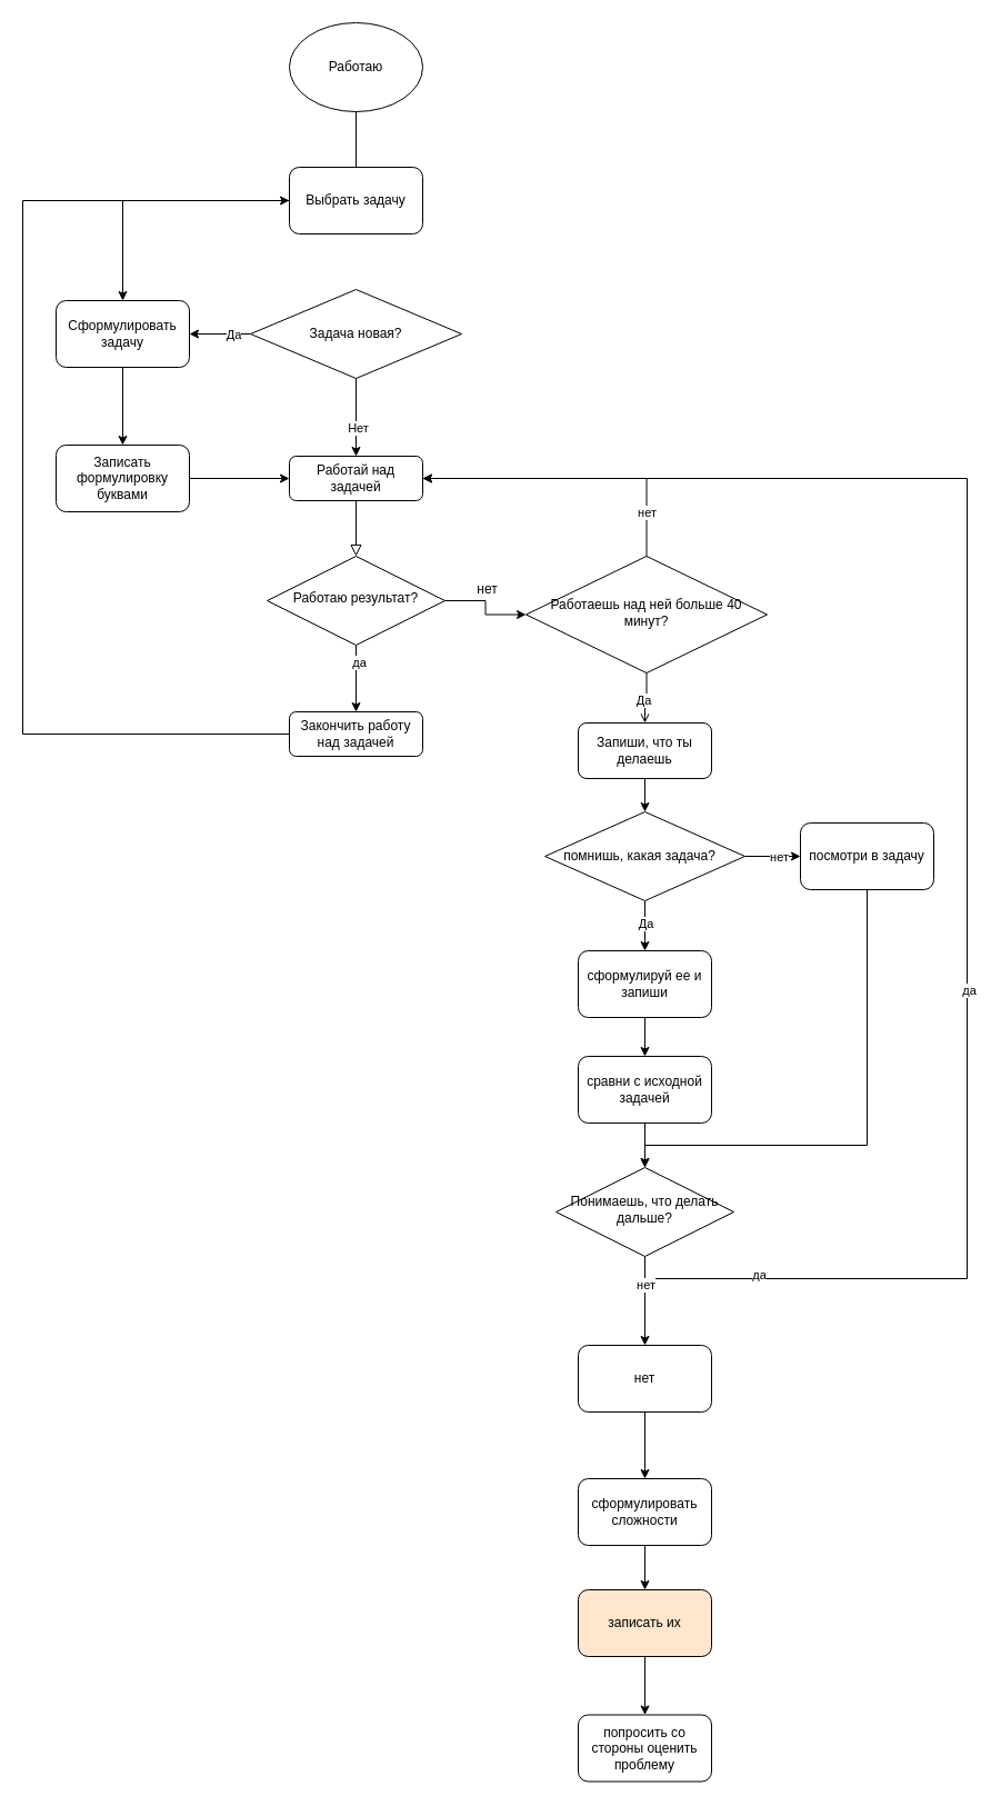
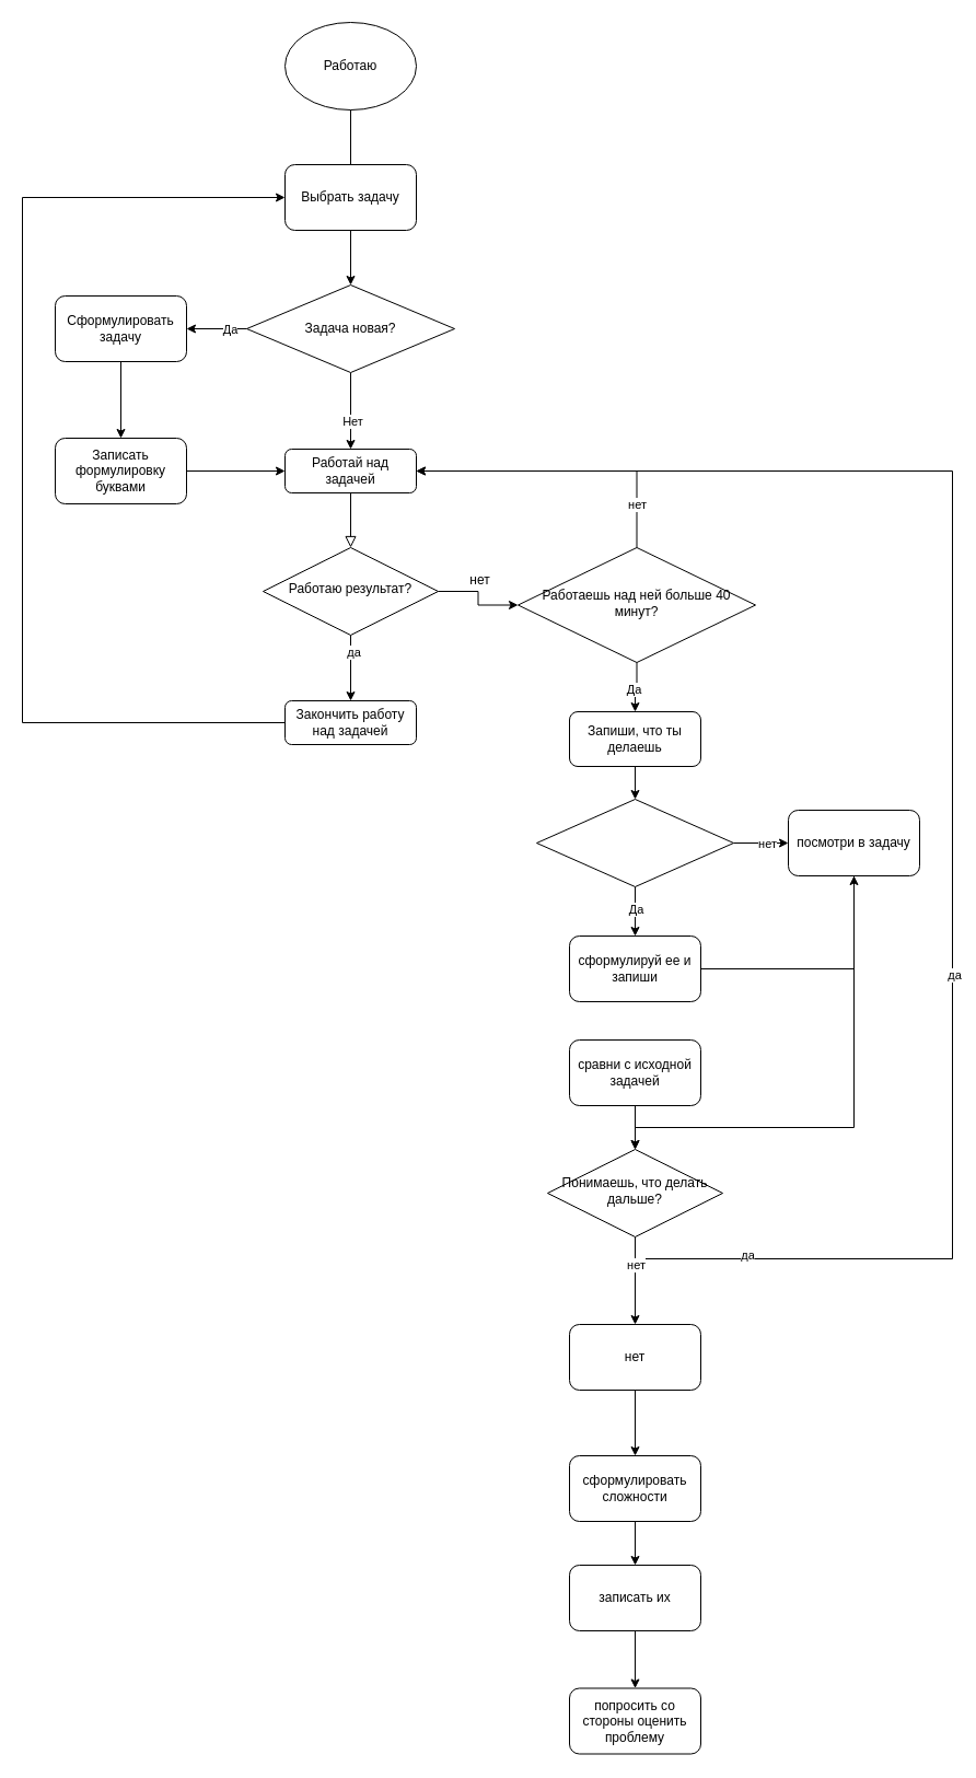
  <mxCell id="0" />
  <mxCell id="1" parent="0" />
  <mxCell id="2" value="" style="rounded=0;html=1;jettySize=auto;orthogonalLoop=1;fontSize=11;endArrow=block;endFill=0;endSize=8;strokeWidth=1;shadow=0;labelBackgroundColor=none;edgeStyle=orthogonalEdgeStyle;" parent="1" source="3" target="7" edge="1"><mxGeometry relative="1" as="geometry" /></mxCell>
  <mxCell id="3" value="Работай над задачей" style="rounded=1;whiteSpace=wrap;html=1;fontSize=12;glass=0;strokeWidth=1;shadow=0;" parent="1" vertex="1"><mxGeometry x="260" y="410" width="120" height="40" as="geometry" /></mxCell>
  <mxCell id="4" style="edgeStyle=orthogonalEdgeStyle;rounded=0;orthogonalLoop=1;jettySize=auto;html=1;" edge="1" parent="1" source="7" target="12"><mxGeometry relative="1" as="geometry" /></mxCell>
  <mxCell id="5" style="edgeStyle=orthogonalEdgeStyle;rounded=0;orthogonalLoop=1;jettySize=auto;html=1;entryX=0.5;entryY=0;entryDx=0;entryDy=0;" edge="1" parent="1" source="7" target="20"><mxGeometry relative="1" as="geometry" /></mxCell>
  <mxCell id="6" value="да" style="edgeLabel;html=1;align=center;verticalAlign=middle;resizable=0;points=[];" vertex="1" connectable="0" parent="5"><mxGeometry x="-0.494" y="2" relative="1" as="geometry"><mxPoint as="offset" /></mxGeometry></mxCell>
  <mxCell id="7" value="Работаю результат?" style="rhombus;whiteSpace=wrap;html=1;shadow=0;fontFamily=Helvetica;fontSize=12;align=center;strokeWidth=1;spacing=6;spacingTop=-4;" parent="1" vertex="1"><mxGeometry x="240" y="500" width="160" height="80" as="geometry" /></mxCell>
- <mxCell id="8" value="" style="edgeStyle=orthogonalEdgeStyle;rounded=0;orthogonalLoop=1;jettySize=auto;html=1;entryX=0.5;entryY=0;entryDx=0;entryDy=0;endArrow=open;" edge="1" parent="1" source="12" target="23"><mxGeometry relative="1" as="geometry" /></mxCell>
+ <mxCell id="8" value="" style="edgeStyle=orthogonalEdgeStyle;rounded=0;orthogonalLoop=1;jettySize=auto;html=1;entryX=0.5;entryY=0;entryDx=0;entryDy=0;" edge="1" parent="1" source="12" target="23"><mxGeometry relative="1" as="geometry" /></mxCell>
  <mxCell id="9" value="Да" style="edgeLabel;html=1;align=center;verticalAlign=middle;resizable=0;points=[];" vertex="1" connectable="0" parent="8"><mxGeometry x="0.128" y="-2" relative="1" as="geometry"><mxPoint as="offset" /></mxGeometry></mxCell>
  <mxCell id="10" style="edgeStyle=orthogonalEdgeStyle;rounded=0;orthogonalLoop=1;jettySize=auto;html=1;exitX=0.5;exitY=0;exitDx=0;exitDy=0;entryX=1;entryY=0.5;entryDx=0;entryDy=0;" edge="1" parent="1" source="12" target="3"><mxGeometry relative="1" as="geometry" /></mxCell>
  <mxCell id="11" value="нет" style="edgeLabel;html=1;align=center;verticalAlign=middle;resizable=0;points=[];" vertex="1" connectable="0" parent="10"><mxGeometry x="0.13" y="-2" relative="1" as="geometry"><mxPoint x="83" y="32" as="offset" /></mxGeometry></mxCell>
  <mxCell id="12" value="Работаешь над ней больше 40 минут?" style="rhombus;whiteSpace=wrap;html=1;shadow=0;fontFamily=Helvetica;fontSize=12;align=center;strokeWidth=1;spacing=6;spacingTop=-4;" parent="1" vertex="1"><mxGeometry x="473" y="500" width="217" height="105" as="geometry" /></mxCell>
  <mxCell id="13" value="" style="edgeStyle=orthogonalEdgeStyle;rounded=0;orthogonalLoop=1;jettySize=auto;html=1;entryX=1;entryY=0.5;entryDx=0;entryDy=0;" edge="1" parent="1" source="18" target="3"><mxGeometry relative="1" as="geometry"><mxPoint x="450" y="720" as="targetPoint" /><Array as="points"><mxPoint x="870" y="1150" /><mxPoint x="870" y="430" /></Array></mxGeometry></mxCell>
  <mxCell id="14" value="да" style="edgeLabel;html=1;align=center;verticalAlign=middle;resizable=0;points=[];" vertex="1" connectable="0" parent="13"><mxGeometry x="-0.25" y="-1" relative="1" as="geometry"><mxPoint as="offset" /></mxGeometry></mxCell>
  <mxCell id="15" value="да" style="edgeLabel;html=1;align=center;verticalAlign=middle;resizable=0;points=[];" vertex="1" connectable="0" parent="13"><mxGeometry x="-0.84" y="4" relative="1" as="geometry"><mxPoint as="offset" /></mxGeometry></mxCell>
  <mxCell id="16" value="" style="edgeStyle=orthogonalEdgeStyle;rounded=0;orthogonalLoop=1;jettySize=auto;html=1;entryX=0.5;entryY=0;entryDx=0;entryDy=0;" edge="1" parent="1" source="18" target="50"><mxGeometry relative="1" as="geometry"><mxPoint x="590" y="1180" as="targetPoint" /><Array as="points" /></mxGeometry></mxCell>
  <mxCell id="17" value="нет" style="edgeLabel;html=1;align=center;verticalAlign=middle;resizable=0;points=[];" vertex="1" connectable="0" parent="16"><mxGeometry x="-0.37" relative="1" as="geometry"><mxPoint as="offset" /></mxGeometry></mxCell>
  <mxCell id="18" value="Понимаешь, что делать дальше?" style="rhombus;whiteSpace=wrap;html=1;shadow=0;fontFamily=Helvetica;fontSize=12;align=center;strokeWidth=1;spacing=6;spacingTop=-4;" vertex="1" parent="1"><mxGeometry x="500" y="1050" width="160" height="80" as="geometry" /></mxCell>
  <mxCell id="19" style="edgeStyle=orthogonalEdgeStyle;rounded=0;orthogonalLoop=1;jettySize=auto;html=1;entryX=0;entryY=0.5;entryDx=0;entryDy=0;" edge="1" parent="1" source="20" target="43"><mxGeometry relative="1" as="geometry"><mxPoint x="250" y="180" as="targetPoint" /><Array as="points"><mxPoint x="20" y="660" /><mxPoint x="20" y="180" /></Array></mxGeometry></mxCell>
  <mxCell id="20" value="Закончить работу над задачей" style="rounded=1;whiteSpace=wrap;html=1;fontSize=12;glass=0;strokeWidth=1;shadow=0;" parent="1" vertex="1"><mxGeometry x="260" y="640" width="120" height="40" as="geometry" /></mxCell>
  <mxCell id="21" value="нет" style="text;html=1;align=center;verticalAlign=middle;resizable=0;points=[];autosize=1;" vertex="1" parent="1"><mxGeometry x="423" y="520" width="30" height="20" as="geometry" /></mxCell>
  <mxCell id="22" value="" style="edgeStyle=orthogonalEdgeStyle;rounded=0;orthogonalLoop=1;jettySize=auto;html=1;entryX=0.5;entryY=0;entryDx=0;entryDy=0;" edge="1" parent="1" source="23" target="33"><mxGeometry relative="1" as="geometry"><mxPoint x="580" y="780" as="targetPoint" /></mxGeometry></mxCell>
  <mxCell id="23" value="Запиши, что ты делаешь" style="rounded=1;whiteSpace=wrap;html=1;" vertex="1" parent="1"><mxGeometry x="520" y="650" width="120" height="50" as="geometry" /></mxCell>
  <mxCell id="24" style="edgeStyle=orthogonalEdgeStyle;rounded=0;orthogonalLoop=1;jettySize=auto;html=1;" edge="1" parent="1" source="25" target="18"><mxGeometry relative="1" as="geometry"><Array as="points"><mxPoint x="780" y="1030" /><mxPoint x="580" y="1030" /></Array></mxGeometry></mxCell>
  <mxCell id="25" value="посмотри в задачу" style="rounded=1;whiteSpace=wrap;html=1;" vertex="1" parent="1"><mxGeometry x="720" y="740" width="120" height="60" as="geometry" /></mxCell>
  <mxCell id="26" value="" style="edgeStyle=orthogonalEdgeStyle;rounded=0;orthogonalLoop=1;jettySize=auto;html=1;" edge="1" parent="1" source="41" target="3"><mxGeometry relative="1" as="geometry" /></mxCell>
  <mxCell id="27" value="Нет" style="edgeLabel;html=1;align=center;verticalAlign=middle;resizable=0;points=[];" vertex="1" connectable="0" parent="26"><mxGeometry x="0.246" y="1" relative="1" as="geometry"><mxPoint as="offset" /></mxGeometry></mxCell>
  <mxCell id="28" value="Работаю" style="ellipse;whiteSpace=wrap;html=1;" vertex="1" parent="1"><mxGeometry x="260" y="20" width="120" height="80" as="geometry" /></mxCell>
  <mxCell id="29" value="" style="edgeStyle=orthogonalEdgeStyle;rounded=0;orthogonalLoop=1;jettySize=auto;html=1;entryX=0.5;entryY=0;entryDx=0;entryDy=0;" edge="1" parent="1" source="33" target="36"><mxGeometry relative="1" as="geometry"><mxPoint x="380" y="870" as="targetPoint" /></mxGeometry></mxCell>
  <mxCell id="30" value="Да" style="edgeLabel;html=1;align=center;verticalAlign=middle;resizable=0;points=[];" vertex="1" connectable="0" parent="29"><mxGeometry x="0.762" relative="1" as="geometry"><mxPoint y="-20" as="offset" /></mxGeometry></mxCell>
  <mxCell id="31" style="edgeStyle=orthogonalEdgeStyle;rounded=0;orthogonalLoop=1;jettySize=auto;html=1;entryX=0;entryY=0.5;entryDx=0;entryDy=0;" edge="1" parent="1" source="33" target="25"><mxGeometry relative="1" as="geometry" /></mxCell>
  <mxCell id="32" value="нет" style="edgeLabel;html=1;align=center;verticalAlign=middle;resizable=0;points=[];" vertex="1" connectable="0" parent="31"><mxGeometry x="-0.805" y="-4" relative="1" as="geometry"><mxPoint x="25" y="-4" as="offset" /></mxGeometry></mxCell>
  <mxCell id="33" value="" style="rhombus;whiteSpace=wrap;html=1;" vertex="1" parent="1"><mxGeometry x="490" y="730" width="180" height="80" as="geometry" /></mxCell>
- <mxCell id="34" value="помнишь, какая задача?" style="text;html=1;align=center;verticalAlign=middle;resizable=0;points=[];autosize=1;" vertex="1" parent="33"><mxGeometry x="9.998" y="30" width="150" height="20" as="geometry" /></mxCell>
- <mxCell id="35" value="" style="edgeStyle=orthogonalEdgeStyle;rounded=0;orthogonalLoop=1;jettySize=auto;html=1;" edge="1" parent="1" source="36" target="38"><mxGeometry relative="1" as="geometry" /></mxCell>
+ <mxCell id="35" value="" style="edgeStyle=orthogonalEdgeStyle;rounded=0;orthogonalLoop=1;jettySize=auto;html=1;" edge="1" parent="1" source="36" target="25"><mxGeometry relative="1" as="geometry" /></mxCell>
  <mxCell id="36" value="сформулируй ее и запиши" style="rounded=1;whiteSpace=wrap;html=1;" vertex="1" parent="1"><mxGeometry x="520" y="855" width="120" height="60" as="geometry" /></mxCell>
  <mxCell id="37" style="edgeStyle=orthogonalEdgeStyle;rounded=0;orthogonalLoop=1;jettySize=auto;html=1;entryX=0.5;entryY=0;entryDx=0;entryDy=0;" edge="1" parent="1" source="38" target="18"><mxGeometry relative="1" as="geometry" /></mxCell>
  <mxCell id="38" value="сравни с исходной задачей" style="rounded=1;whiteSpace=wrap;html=1;" vertex="1" parent="1"><mxGeometry x="520" y="950" width="120" height="60" as="geometry" /></mxCell>
  <mxCell id="39" style="edgeStyle=orthogonalEdgeStyle;rounded=0;orthogonalLoop=1;jettySize=auto;html=1;exitX=0;exitY=0.5;exitDx=0;exitDy=0;entryX=1;entryY=0.5;entryDx=0;entryDy=0;" edge="1" parent="1" source="41" target="46"><mxGeometry relative="1" as="geometry" /></mxCell>
  <mxCell id="40" value="Да" style="edgeLabel;html=1;align=center;verticalAlign=middle;resizable=0;points=[];" vertex="1" connectable="0" parent="39"><mxGeometry x="0.696" y="1" relative="1" as="geometry"><mxPoint x="31" y="-1" as="offset" /></mxGeometry></mxCell>
  <mxCell id="41" value="Задача новая?" style="rhombus;whiteSpace=wrap;html=1;" vertex="1" parent="1"><mxGeometry x="225" y="260" width="190" height="80" as="geometry" /></mxCell>
- <mxCell id="42" value="" style="edgeStyle=orthogonalEdgeStyle;rounded=0;orthogonalLoop=1;jettySize=auto;html=1;" edge="1" parent="1" source="43" target="46"><mxGeometry relative="1" as="geometry"><mxPoint x="320" y="210" as="sourcePoint" /><mxPoint x="320" y="410" as="targetPoint" /></mxGeometry></mxCell>
+ <mxCell id="42" value="" style="edgeStyle=orthogonalEdgeStyle;rounded=0;orthogonalLoop=1;jettySize=auto;html=1;" edge="1" parent="1" source="43" target="41"><mxGeometry relative="1" as="geometry"><mxPoint x="320" y="210" as="sourcePoint" /><mxPoint x="320" y="410" as="targetPoint" /></mxGeometry></mxCell>
  <mxCell id="43" value="Выбрать задачу" style="rounded=1;whiteSpace=wrap;html=1;" vertex="1" parent="1"><mxGeometry x="260" y="150" width="120" height="60" as="geometry" /></mxCell>
  <mxCell id="44" value="" style="edgeStyle=orthogonalEdgeStyle;rounded=0;orthogonalLoop=1;jettySize=auto;html=1;endArrow=none;" edge="1" parent="1" source="28" target="43"><mxGeometry relative="1" as="geometry"><mxPoint x="320" y="100" as="sourcePoint" /><mxPoint x="320" y="260" as="targetPoint" /></mxGeometry></mxCell>
  <mxCell id="45" value="" style="edgeStyle=orthogonalEdgeStyle;rounded=0;orthogonalLoop=1;jettySize=auto;html=1;" edge="1" parent="1" source="46" target="48"><mxGeometry relative="1" as="geometry" /></mxCell>
  <mxCell id="46" value="Сформулировать задачу" style="rounded=1;whiteSpace=wrap;html=1;" vertex="1" parent="1"><mxGeometry x="50" y="270" width="120" height="60" as="geometry" /></mxCell>
  <mxCell id="47" style="edgeStyle=orthogonalEdgeStyle;rounded=0;orthogonalLoop=1;jettySize=auto;html=1;" edge="1" parent="1" source="48" target="3"><mxGeometry relative="1" as="geometry" /></mxCell>
  <mxCell id="48" value="Записать формулировку буквами" style="rounded=1;whiteSpace=wrap;html=1;" vertex="1" parent="1"><mxGeometry x="50" y="400" width="120" height="60" as="geometry" /></mxCell>
  <mxCell id="49" value="" style="edgeStyle=orthogonalEdgeStyle;rounded=0;orthogonalLoop=1;jettySize=auto;html=1;" edge="1" parent="1" source="50" target="52"><mxGeometry relative="1" as="geometry" /></mxCell>
  <mxCell id="50" value="нет" style="rounded=1;whiteSpace=wrap;html=1;" vertex="1" parent="1"><mxGeometry x="520" y="1210" width="120" height="60" as="geometry" /></mxCell>
  <mxCell id="51" value="" style="edgeStyle=orthogonalEdgeStyle;rounded=0;orthogonalLoop=1;jettySize=auto;html=1;" edge="1" parent="1" source="52" target="54"><mxGeometry relative="1" as="geometry" /></mxCell>
  <mxCell id="52" value="сформулировать сложности" style="rounded=1;whiteSpace=wrap;html=1;" vertex="1" parent="1"><mxGeometry x="520" y="1330" width="120" height="60" as="geometry" /></mxCell>
  <mxCell id="53" value="" style="edgeStyle=orthogonalEdgeStyle;rounded=0;orthogonalLoop=1;jettySize=auto;html=1;" edge="1" parent="1" source="54" target="55"><mxGeometry relative="1" as="geometry" /></mxCell>
- <mxCell id="54" value="записать их" style="rounded=1;whiteSpace=wrap;html=1;fillColor=#ffe6cc;" vertex="1" parent="1"><mxGeometry x="520" y="1430" width="120" height="60" as="geometry" /></mxCell>
+ <mxCell id="54" value="записать их" style="rounded=1;whiteSpace=wrap;html=1;" vertex="1" parent="1"><mxGeometry x="520" y="1430" width="120" height="60" as="geometry" /></mxCell>
  <mxCell id="55" value="попросить со стороны оценить проблему" style="rounded=1;whiteSpace=wrap;html=1;" vertex="1" parent="1"><mxGeometry x="520" y="1542.5" width="120" height="60" as="geometry" /></mxCell>
